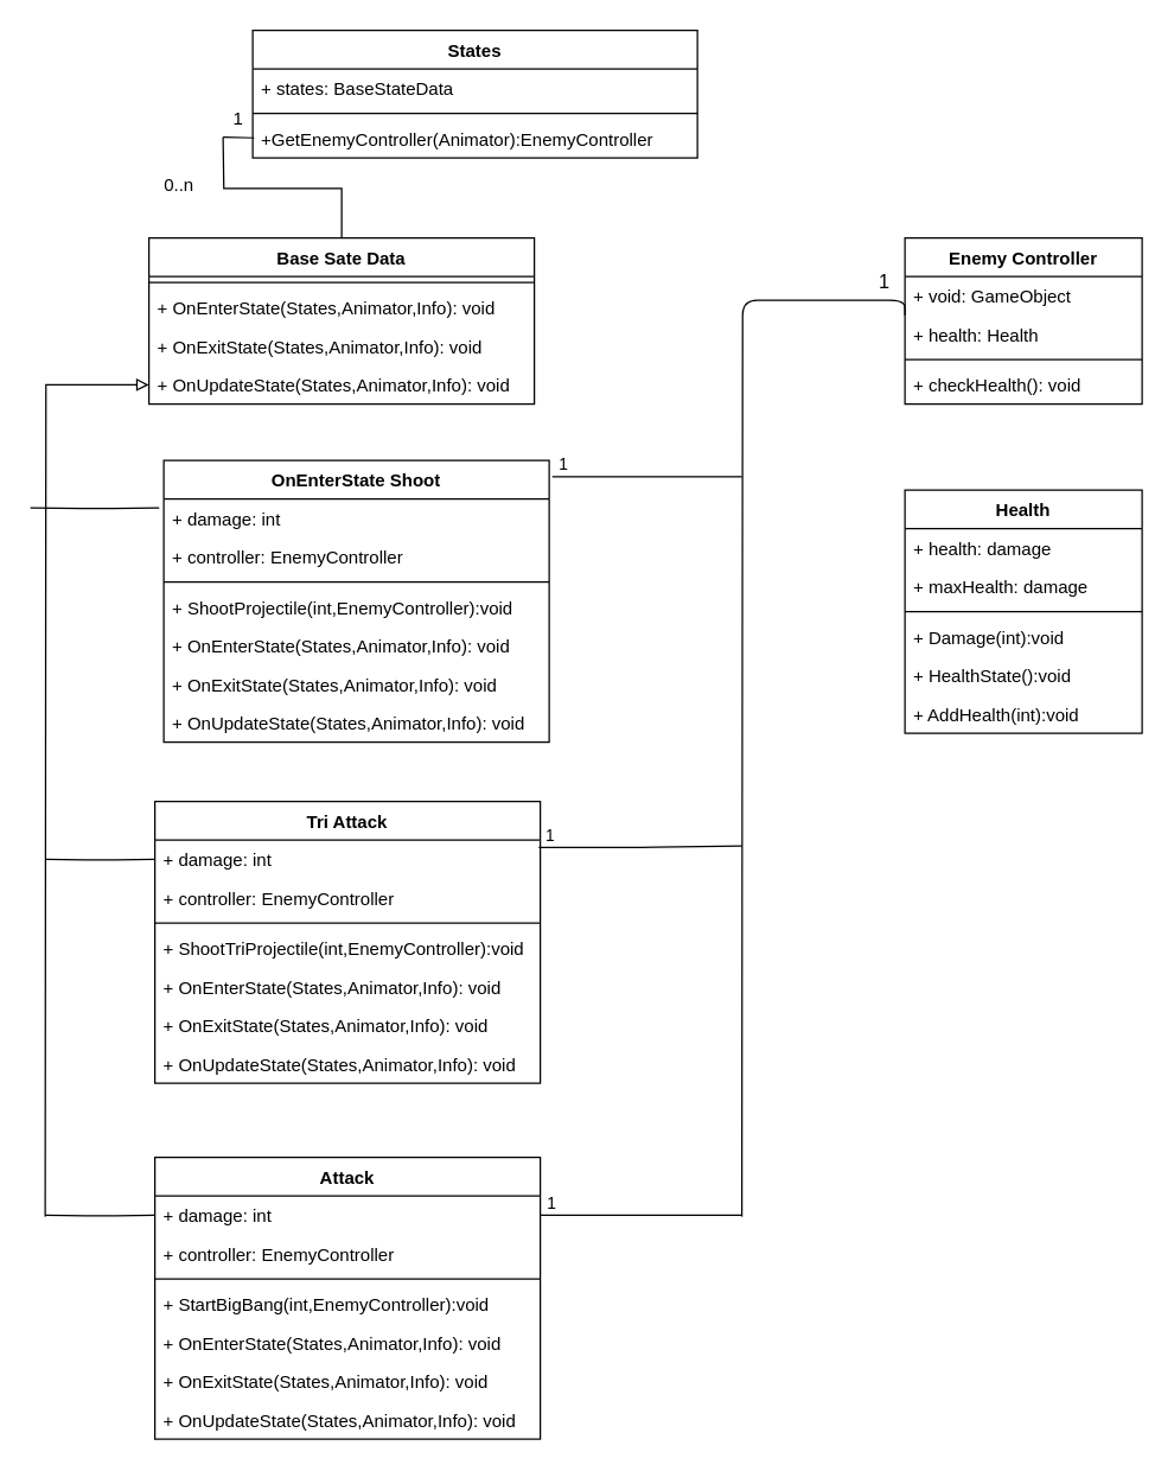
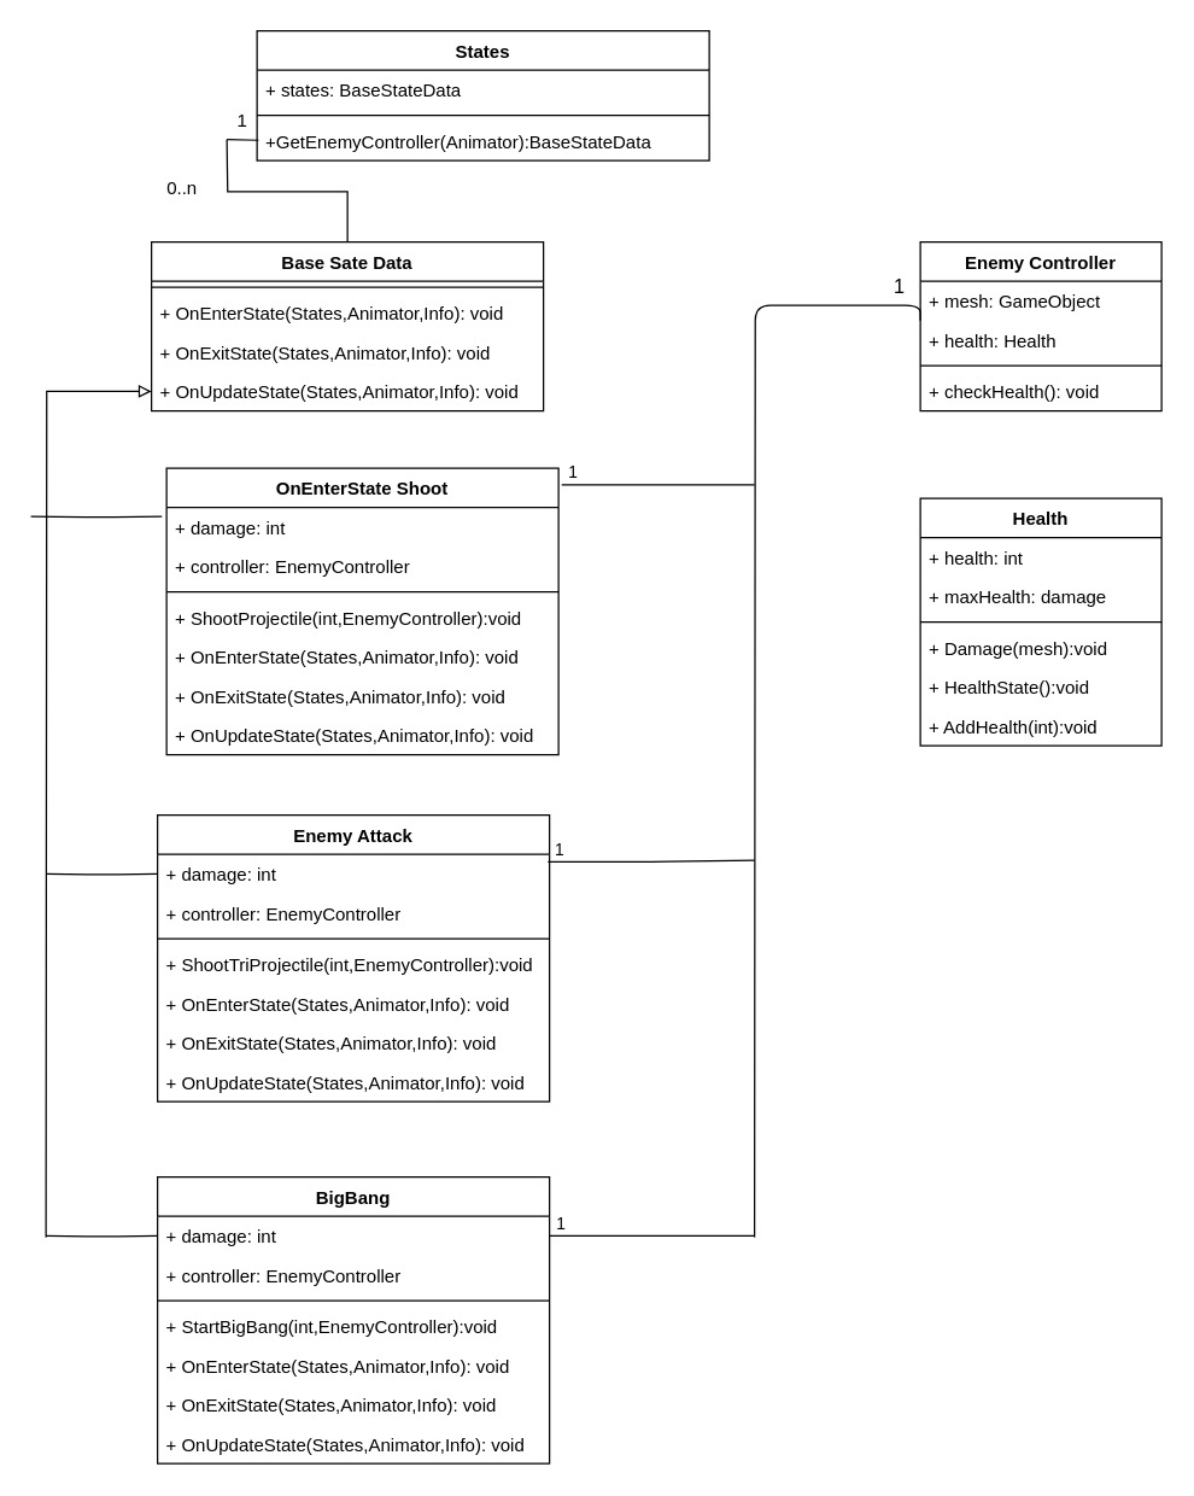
  <mxCell id="0" />
  <mxCell id="1" parent="0" />
  <mxCell id="2" value="Enemy Controller" style="swimlane;fontStyle=1;align=center;verticalAlign=top;childLayout=stackLayout;horizontal=1;startSize=26;horizontalStack=0;resizeParent=1;resizeParentMax=0;resizeLast=0;collapsible=1;marginBottom=0;" vertex="1" parent="1"><mxGeometry x="610" y="160" width="160" height="112" as="geometry"><mxRectangle x="320" y="90" width="130" height="26" as="alternateBounds" /></mxGeometry></mxCell>
- <mxCell id="3" value="+ void: GameObject" style="text;strokeColor=none;fillColor=none;align=left;verticalAlign=top;spacingLeft=4;spacingRight=4;overflow=hidden;rotatable=0;points=[[0,0.5],[1,0.5]];portConstraint=eastwest;" vertex="1" parent="2"><mxGeometry y="26" width="160" height="26" as="geometry" /></mxCell>
+ <mxCell id="3" value="+ mesh: GameObject" style="text;strokeColor=none;fillColor=none;align=left;verticalAlign=top;spacingLeft=4;spacingRight=4;overflow=hidden;rotatable=0;points=[[0,0.5],[1,0.5]];portConstraint=eastwest;" vertex="1" parent="2"><mxGeometry y="26" width="160" height="26" as="geometry" /></mxCell>
  <mxCell id="4" value="+ health: Health" style="text;strokeColor=none;fillColor=none;align=left;verticalAlign=top;spacingLeft=4;spacingRight=4;overflow=hidden;rotatable=0;points=[[0,0.5],[1,0.5]];portConstraint=eastwest;" vertex="1" parent="2"><mxGeometry y="52" width="160" height="26" as="geometry" /></mxCell>
  <mxCell id="5" value="" style="line;strokeWidth=1;fillColor=none;align=left;verticalAlign=middle;spacingTop=-1;spacingLeft=3;spacingRight=3;rotatable=0;labelPosition=right;points=[];portConstraint=eastwest;" vertex="1" parent="2"><mxGeometry y="78" width="160" height="8" as="geometry" /></mxCell>
  <mxCell id="6" value="+ checkHealth(): void" style="text;strokeColor=none;fillColor=none;align=left;verticalAlign=top;spacingLeft=4;spacingRight=4;overflow=hidden;rotatable=0;points=[[0,0.5],[1,0.5]];portConstraint=eastwest;" vertex="1" parent="2"><mxGeometry y="86" width="160" height="26" as="geometry" /></mxCell>
  <mxCell id="7" value="Health" style="swimlane;fontStyle=1;align=center;verticalAlign=top;childLayout=stackLayout;horizontal=1;startSize=26;horizontalStack=0;resizeParent=1;resizeParentMax=0;resizeLast=0;collapsible=1;marginBottom=0;" vertex="1" parent="1"><mxGeometry x="610" y="330" width="160" height="164" as="geometry" /></mxCell>
- <mxCell id="8" value="+ health: damage" style="text;strokeColor=none;fillColor=none;align=left;verticalAlign=top;spacingLeft=4;spacingRight=4;overflow=hidden;rotatable=0;points=[[0,0.5],[1,0.5]];portConstraint=eastwest;" vertex="1" parent="7"><mxGeometry y="26" width="160" height="26" as="geometry" /></mxCell>
+ <mxCell id="8" value="+ health: int" style="text;strokeColor=none;fillColor=none;align=left;verticalAlign=top;spacingLeft=4;spacingRight=4;overflow=hidden;rotatable=0;points=[[0,0.5],[1,0.5]];portConstraint=eastwest;" vertex="1" parent="7"><mxGeometry y="26" width="160" height="26" as="geometry" /></mxCell>
  <mxCell id="9" value="+ maxHealth: damage" style="text;strokeColor=none;fillColor=none;align=left;verticalAlign=top;spacingLeft=4;spacingRight=4;overflow=hidden;rotatable=0;points=[[0,0.5],[1,0.5]];portConstraint=eastwest;" vertex="1" parent="7"><mxGeometry y="52" width="160" height="26" as="geometry" /></mxCell>
  <mxCell id="10" value="" style="line;strokeWidth=1;fillColor=none;align=left;verticalAlign=middle;spacingTop=-1;spacingLeft=3;spacingRight=3;rotatable=0;labelPosition=right;points=[];portConstraint=eastwest;" vertex="1" parent="7"><mxGeometry y="78" width="160" height="8" as="geometry" /></mxCell>
- <mxCell id="11" value="+ Damage(int):void" style="text;strokeColor=none;fillColor=none;align=left;verticalAlign=top;spacingLeft=4;spacingRight=4;overflow=hidden;rotatable=0;points=[[0,0.5],[1,0.5]];portConstraint=eastwest;" vertex="1" parent="7"><mxGeometry y="86" width="160" height="26" as="geometry" /></mxCell>
+ <mxCell id="11" value="+ Damage(mesh):void" style="text;strokeColor=none;fillColor=none;align=left;verticalAlign=top;spacingLeft=4;spacingRight=4;overflow=hidden;rotatable=0;points=[[0,0.5],[1,0.5]];portConstraint=eastwest;" vertex="1" parent="7"><mxGeometry y="86" width="160" height="26" as="geometry" /></mxCell>
  <mxCell id="12" value="+ HealthState():void" style="text;strokeColor=none;fillColor=none;align=left;verticalAlign=top;spacingLeft=4;spacingRight=4;overflow=hidden;rotatable=0;points=[[0,0.5],[1,0.5]];portConstraint=eastwest;" vertex="1" parent="7"><mxGeometry y="112" width="160" height="26" as="geometry" /></mxCell>
  <mxCell id="13" value="+ AddHealth(int):void" style="text;strokeColor=none;fillColor=none;align=left;verticalAlign=top;spacingLeft=4;spacingRight=4;overflow=hidden;rotatable=0;points=[[0,0.5],[1,0.5]];portConstraint=eastwest;" vertex="1" parent="7"><mxGeometry y="138" width="160" height="26" as="geometry" /></mxCell>
  <mxCell id="14" value="" style="edgeStyle=orthogonalEdgeStyle;rounded=0;orthogonalLoop=1;jettySize=auto;html=1;endArrow=none;endFill=0;startArrow=none;" edge="1" parent="1" target="23"><mxGeometry relative="1" as="geometry"><mxPoint x="150" y="92" as="sourcePoint" /></mxGeometry></mxCell>
  <mxCell id="15" value="Base Sate Data" style="swimlane;fontStyle=1;align=center;verticalAlign=top;childLayout=stackLayout;horizontal=1;startSize=26;horizontalStack=0;resizeParent=1;resizeParentMax=0;resizeLast=0;collapsible=1;marginBottom=0;" vertex="1" parent="1"><mxGeometry x="100" y="160" width="260" height="112" as="geometry" /></mxCell>
  <mxCell id="16" value="" style="line;strokeWidth=1;fillColor=none;align=left;verticalAlign=middle;spacingTop=-1;spacingLeft=3;spacingRight=3;rotatable=0;labelPosition=right;points=[];portConstraint=eastwest;" vertex="1" parent="15"><mxGeometry y="26" width="260" height="8" as="geometry" /></mxCell>
  <mxCell id="17" value="+ OnEnterState(States,Animator,Info): void" style="text;strokeColor=none;fillColor=none;align=left;verticalAlign=top;spacingLeft=4;spacingRight=4;overflow=hidden;rotatable=0;points=[[0,0.5],[1,0.5]];portConstraint=eastwest;" vertex="1" parent="15"><mxGeometry y="34" width="260" height="26" as="geometry" /></mxCell>
  <mxCell id="18" value="+ OnExitState(States,Animator,Info): void" style="text;strokeColor=none;fillColor=none;align=left;verticalAlign=top;spacingLeft=4;spacingRight=4;overflow=hidden;rotatable=0;points=[[0,0.5],[1,0.5]];portConstraint=eastwest;" vertex="1" parent="15"><mxGeometry y="60" width="260" height="26" as="geometry" /></mxCell>
  <mxCell id="19" value="+ OnUpdateState(States,Animator,Info): void" style="text;strokeColor=none;fillColor=none;align=left;verticalAlign=top;spacingLeft=4;spacingRight=4;overflow=hidden;rotatable=0;points=[[0,0.5],[1,0.5]];portConstraint=eastwest;" vertex="1" parent="15"><mxGeometry y="86" width="260" height="26" as="geometry" /></mxCell>
  <mxCell id="20" value="States" style="swimlane;fontStyle=1;align=center;verticalAlign=top;childLayout=stackLayout;horizontal=1;startSize=26;horizontalStack=0;resizeParent=1;resizeParentMax=0;resizeLast=0;collapsible=1;marginBottom=0;" vertex="1" parent="1"><mxGeometry x="170" y="20" width="300" height="86" as="geometry" /></mxCell>
  <mxCell id="21" value="+ states: BaseStateData" style="text;strokeColor=none;fillColor=none;align=left;verticalAlign=top;spacingLeft=4;spacingRight=4;overflow=hidden;rotatable=0;points=[[0,0.5],[1,0.5]];portConstraint=eastwest;" vertex="1" parent="20"><mxGeometry y="26" width="300" height="26" as="geometry" /></mxCell>
  <mxCell id="22" value="" style="line;strokeWidth=1;fillColor=none;align=left;verticalAlign=middle;spacingTop=-1;spacingLeft=3;spacingRight=3;rotatable=0;labelPosition=right;points=[];portConstraint=eastwest;" vertex="1" parent="20"><mxGeometry y="52" width="300" height="8" as="geometry" /></mxCell>
- <mxCell id="23" value="+GetEnemyController(Animator):EnemyController" style="text;strokeColor=none;fillColor=none;align=left;verticalAlign=top;spacingLeft=4;spacingRight=4;overflow=hidden;rotatable=0;points=[[0,0.5],[1,0.5]];portConstraint=eastwest;" vertex="1" parent="20"><mxGeometry y="60" width="300" height="26" as="geometry" /></mxCell>
+ <mxCell id="23" value="+GetEnemyController(Animator):BaseStateData" style="text;strokeColor=none;fillColor=none;align=left;verticalAlign=top;spacingLeft=4;spacingRight=4;overflow=hidden;rotatable=0;points=[[0,0.5],[1,0.5]];portConstraint=eastwest;" vertex="1" parent="20"><mxGeometry y="60" width="300" height="26" as="geometry" /></mxCell>
  <mxCell id="24" value="0..n" style="text;html=1;align=center;verticalAlign=middle;resizable=0;points=[];autosize=1;strokeColor=none;fillColor=none;" vertex="1" parent="1"><mxGeometry x="100" y="115" width="40" height="20" as="geometry" /></mxCell>
  <mxCell id="25" value="" style="edgeStyle=orthogonalEdgeStyle;rounded=0;orthogonalLoop=1;jettySize=auto;html=1;endArrow=none;endFill=0;" edge="1" parent="1" source="15"><mxGeometry relative="1" as="geometry"><mxPoint x="230" y="160" as="sourcePoint" /><mxPoint x="150" y="92" as="targetPoint" /></mxGeometry></mxCell>
  <mxCell id="26" value="1" style="text;html=1;align=center;verticalAlign=middle;resizable=0;points=[];autosize=1;strokeColor=none;fillColor=none;" vertex="1" parent="1"><mxGeometry x="150" y="70" width="20" height="20" as="geometry" /></mxCell>
  <mxCell id="27" value="OnEnterState Shoot" style="swimlane;fontStyle=1;align=center;verticalAlign=top;childLayout=stackLayout;horizontal=1;startSize=26;horizontalStack=0;resizeParent=1;resizeParentMax=0;resizeLast=0;collapsible=1;marginBottom=0;" vertex="1" parent="1"><mxGeometry x="110" y="310" width="260" height="190" as="geometry"><mxRectangle x="20" y="320" width="120" height="26" as="alternateBounds" /></mxGeometry></mxCell>
  <mxCell id="28" value="+ damage: int" style="text;strokeColor=none;fillColor=none;align=left;verticalAlign=top;spacingLeft=4;spacingRight=4;overflow=hidden;rotatable=0;points=[[0,0.5],[1,0.5]];portConstraint=eastwest;" vertex="1" parent="27"><mxGeometry y="26" width="260" height="26" as="geometry" /></mxCell>
  <mxCell id="29" value="+ controller: EnemyController" style="text;strokeColor=none;fillColor=none;align=left;verticalAlign=top;spacingLeft=4;spacingRight=4;overflow=hidden;rotatable=0;points=[[0,0.5],[1,0.5]];portConstraint=eastwest;" vertex="1" parent="27"><mxGeometry y="52" width="260" height="26" as="geometry" /></mxCell>
  <mxCell id="30" value="" style="line;strokeWidth=1;fillColor=none;align=left;verticalAlign=middle;spacingTop=-1;spacingLeft=3;spacingRight=3;rotatable=0;labelPosition=right;points=[];portConstraint=eastwest;" vertex="1" parent="27"><mxGeometry y="78" width="260" height="8" as="geometry" /></mxCell>
  <mxCell id="31" value="+ ShootProjectile(int,EnemyController):void" style="text;strokeColor=none;fillColor=none;align=left;verticalAlign=top;spacingLeft=4;spacingRight=4;overflow=hidden;rotatable=0;points=[[0,0.5],[1,0.5]];portConstraint=eastwest;" vertex="1" parent="27"><mxGeometry y="86" width="260" height="26" as="geometry" /></mxCell>
  <mxCell id="32" value="+ OnEnterState(States,Animator,Info): void" style="text;strokeColor=none;fillColor=none;align=left;verticalAlign=top;spacingLeft=4;spacingRight=4;overflow=hidden;rotatable=0;points=[[0,0.5],[1,0.5]];portConstraint=eastwest;" vertex="1" parent="27"><mxGeometry y="112" width="260" height="26" as="geometry" /></mxCell>
  <mxCell id="33" value="+ OnExitState(States,Animator,Info): void" style="text;strokeColor=none;fillColor=none;align=left;verticalAlign=top;spacingLeft=4;spacingRight=4;overflow=hidden;rotatable=0;points=[[0,0.5],[1,0.5]];portConstraint=eastwest;" vertex="1" parent="27"><mxGeometry y="138" width="260" height="26" as="geometry" /></mxCell>
  <mxCell id="34" value="+ OnUpdateState(States,Animator,Info): void" style="text;strokeColor=none;fillColor=none;align=left;verticalAlign=top;spacingLeft=4;spacingRight=4;overflow=hidden;rotatable=0;points=[[0,0.5],[1,0.5]];portConstraint=eastwest;" vertex="1" parent="27"><mxGeometry y="164" width="260" height="26" as="geometry" /></mxCell>
  <mxCell id="35" value="" style="edgeStyle=orthogonalEdgeStyle;rounded=0;orthogonalLoop=1;jettySize=auto;html=1;endArrow=block;endFill=0;entryX=0;entryY=0.5;entryDx=0;entryDy=0;" edge="1" parent="1" target="19"><mxGeometry relative="1" as="geometry"><mxPoint x="30" y="820" as="sourcePoint" /><mxPoint x="360" y="259" as="targetPoint" /></mxGeometry></mxCell>
  <mxCell id="36" value="" style="endArrow=none;html=1;edgeStyle=orthogonalEdgeStyle;strokeColor=default;entryX=0;entryY=0;entryDx=0;entryDy=0;entryPerimeter=0;" edge="1" parent="1" target="4"><mxGeometry relative="1" as="geometry"><mxPoint x="500" y="820" as="sourcePoint" /><mxPoint x="490" y="470" as="targetPoint" /></mxGeometry></mxCell>
  <mxCell id="37" value="1" style="edgeLabel;resizable=0;html=1;align=right;verticalAlign=bottom;fontSize=13;" connectable="0" vertex="1" parent="36"><mxGeometry x="1" relative="1" as="geometry"><mxPoint x="-10" y="-13" as="offset" /></mxGeometry></mxCell>
  <mxCell id="38" value="" style="endArrow=none;html=1;edgeStyle=orthogonalEdgeStyle;fontSize=13;strokeColor=default;exitX=1.008;exitY=0.058;exitDx=0;exitDy=0;exitPerimeter=0;" edge="1" parent="1" source="27"><mxGeometry relative="1" as="geometry"><mxPoint x="330" y="370" as="sourcePoint" /><mxPoint x="500" y="321" as="targetPoint" /></mxGeometry></mxCell>
  <mxCell id="39" value="1" style="edgeLabel;resizable=0;html=1;align=left;verticalAlign=bottom;" connectable="0" vertex="1" parent="38"><mxGeometry x="-1" relative="1" as="geometry"><mxPoint x="3" as="offset" /></mxGeometry></mxCell>
  <mxCell id="40" value="" style="endArrow=none;html=1;edgeStyle=orthogonalEdgeStyle;fontSize=13;strokeColor=default;entryX=-0.012;entryY=0.231;entryDx=0;entryDy=0;entryPerimeter=0;" edge="1" parent="1" target="28"><mxGeometry relative="1" as="geometry"><mxPoint x="20" y="342" as="sourcePoint" /><mxPoint x="490" y="370" as="targetPoint" /></mxGeometry></mxCell>
  <mxCell id="41" value="" style="endArrow=none;html=1;edgeStyle=orthogonalEdgeStyle;fontSize=13;strokeColor=default;entryX=0;entryY=0.5;entryDx=0;entryDy=0;" edge="1" parent="1" target="43"><mxGeometry relative="1" as="geometry"><mxPoint x="30" y="579" as="sourcePoint" /><mxPoint x="110" y="580.006" as="targetPoint" /></mxGeometry></mxCell>
- <mxCell id="42" value="Tri Attack" style="swimlane;fontStyle=1;align=center;verticalAlign=top;childLayout=stackLayout;horizontal=1;startSize=26;horizontalStack=0;resizeParent=1;resizeParentMax=0;resizeLast=0;collapsible=1;marginBottom=0;" vertex="1" parent="1"><mxGeometry x="104" y="540" width="260" height="190" as="geometry"><mxRectangle x="20" y="320" width="120" height="26" as="alternateBounds" /></mxGeometry></mxCell>
+ <mxCell id="42" value="Enemy Attack" style="swimlane;fontStyle=1;align=center;verticalAlign=top;childLayout=stackLayout;horizontal=1;startSize=26;horizontalStack=0;resizeParent=1;resizeParentMax=0;resizeLast=0;collapsible=1;marginBottom=0;" vertex="1" parent="1"><mxGeometry x="104" y="540" width="260" height="190" as="geometry"><mxRectangle x="20" y="320" width="120" height="26" as="alternateBounds" /></mxGeometry></mxCell>
  <mxCell id="43" value="+ damage: int" style="text;strokeColor=none;fillColor=none;align=left;verticalAlign=top;spacingLeft=4;spacingRight=4;overflow=hidden;rotatable=0;points=[[0,0.5],[1,0.5]];portConstraint=eastwest;" vertex="1" parent="42"><mxGeometry y="26" width="260" height="26" as="geometry" /></mxCell>
  <mxCell id="44" value="+ controller: EnemyController" style="text;strokeColor=none;fillColor=none;align=left;verticalAlign=top;spacingLeft=4;spacingRight=4;overflow=hidden;rotatable=0;points=[[0,0.5],[1,0.5]];portConstraint=eastwest;" vertex="1" parent="42"><mxGeometry y="52" width="260" height="26" as="geometry" /></mxCell>
  <mxCell id="45" value="" style="line;strokeWidth=1;fillColor=none;align=left;verticalAlign=middle;spacingTop=-1;spacingLeft=3;spacingRight=3;rotatable=0;labelPosition=right;points=[];portConstraint=eastwest;" vertex="1" parent="42"><mxGeometry y="78" width="260" height="8" as="geometry" /></mxCell>
  <mxCell id="46" value="+ ShootTriProjectile(int,EnemyController):void" style="text;strokeColor=none;fillColor=none;align=left;verticalAlign=top;spacingLeft=4;spacingRight=4;overflow=hidden;rotatable=0;points=[[0,0.5],[1,0.5]];portConstraint=eastwest;" vertex="1" parent="42"><mxGeometry y="86" width="260" height="26" as="geometry" /></mxCell>
  <mxCell id="47" value="+ OnEnterState(States,Animator,Info): void" style="text;strokeColor=none;fillColor=none;align=left;verticalAlign=top;spacingLeft=4;spacingRight=4;overflow=hidden;rotatable=0;points=[[0,0.5],[1,0.5]];portConstraint=eastwest;" vertex="1" parent="42"><mxGeometry y="112" width="260" height="26" as="geometry" /></mxCell>
  <mxCell id="48" value="+ OnExitState(States,Animator,Info): void" style="text;strokeColor=none;fillColor=none;align=left;verticalAlign=top;spacingLeft=4;spacingRight=4;overflow=hidden;rotatable=0;points=[[0,0.5],[1,0.5]];portConstraint=eastwest;" vertex="1" parent="42"><mxGeometry y="138" width="260" height="26" as="geometry" /></mxCell>
  <mxCell id="49" value="+ OnUpdateState(States,Animator,Info): void" style="text;strokeColor=none;fillColor=none;align=left;verticalAlign=top;spacingLeft=4;spacingRight=4;overflow=hidden;rotatable=0;points=[[0,0.5],[1,0.5]];portConstraint=eastwest;" vertex="1" parent="42"><mxGeometry y="164" width="260" height="26" as="geometry" /></mxCell>
  <mxCell id="50" value="" style="endArrow=none;html=1;edgeStyle=orthogonalEdgeStyle;fontSize=13;strokeColor=default;exitX=0.996;exitY=0.192;exitDx=0;exitDy=0;exitPerimeter=0;" edge="1" parent="1" source="43"><mxGeometry relative="1" as="geometry"><mxPoint x="370" y="570.02" as="sourcePoint" /><mxPoint x="500" y="570" as="targetPoint" /></mxGeometry></mxCell>
  <mxCell id="51" value="1" style="edgeLabel;resizable=0;html=1;align=left;verticalAlign=bottom;" connectable="0" vertex="1" parent="50"><mxGeometry x="-1" relative="1" as="geometry"><mxPoint x="3" as="offset" /></mxGeometry></mxCell>
  <mxCell id="52" value="" style="endArrow=none;html=1;edgeStyle=orthogonalEdgeStyle;fontSize=13;strokeColor=default;entryX=0;entryY=0.5;entryDx=0;entryDy=0;" edge="1" parent="1" target="54"><mxGeometry relative="1" as="geometry"><mxPoint x="30" y="819" as="sourcePoint" /><mxPoint x="110" y="830" as="targetPoint" /></mxGeometry></mxCell>
- <mxCell id="53" value="Attack" style="swimlane;fontStyle=1;align=center;verticalAlign=top;childLayout=stackLayout;horizontal=1;startSize=26;horizontalStack=0;resizeParent=1;resizeParentMax=0;resizeLast=0;collapsible=1;marginBottom=0;" vertex="1" parent="1"><mxGeometry x="104" y="780" width="260" height="190" as="geometry"><mxRectangle x="20" y="320" width="120" height="26" as="alternateBounds" /></mxGeometry></mxCell>
+ <mxCell id="53" value="BigBang" style="swimlane;fontStyle=1;align=center;verticalAlign=top;childLayout=stackLayout;horizontal=1;startSize=26;horizontalStack=0;resizeParent=1;resizeParentMax=0;resizeLast=0;collapsible=1;marginBottom=0;" vertex="1" parent="1"><mxGeometry x="104" y="780" width="260" height="190" as="geometry"><mxRectangle x="20" y="320" width="120" height="26" as="alternateBounds" /></mxGeometry></mxCell>
  <mxCell id="54" value="+ damage: int" style="text;strokeColor=none;fillColor=none;align=left;verticalAlign=top;spacingLeft=4;spacingRight=4;overflow=hidden;rotatable=0;points=[[0,0.5],[1,0.5]];portConstraint=eastwest;" vertex="1" parent="53"><mxGeometry y="26" width="260" height="26" as="geometry" /></mxCell>
  <mxCell id="55" value="+ controller: EnemyController" style="text;strokeColor=none;fillColor=none;align=left;verticalAlign=top;spacingLeft=4;spacingRight=4;overflow=hidden;rotatable=0;points=[[0,0.5],[1,0.5]];portConstraint=eastwest;" vertex="1" parent="53"><mxGeometry y="52" width="260" height="26" as="geometry" /></mxCell>
  <mxCell id="56" value="" style="line;strokeWidth=1;fillColor=none;align=left;verticalAlign=middle;spacingTop=-1;spacingLeft=3;spacingRight=3;rotatable=0;labelPosition=right;points=[];portConstraint=eastwest;" vertex="1" parent="53"><mxGeometry y="78" width="260" height="8" as="geometry" /></mxCell>
  <mxCell id="57" value="+ StartBigBang(int,EnemyController):void" style="text;strokeColor=none;fillColor=none;align=left;verticalAlign=top;spacingLeft=4;spacingRight=4;overflow=hidden;rotatable=0;points=[[0,0.5],[1,0.5]];portConstraint=eastwest;" vertex="1" parent="53"><mxGeometry y="86" width="260" height="26" as="geometry" /></mxCell>
  <mxCell id="58" value="+ OnEnterState(States,Animator,Info): void" style="text;strokeColor=none;fillColor=none;align=left;verticalAlign=top;spacingLeft=4;spacingRight=4;overflow=hidden;rotatable=0;points=[[0,0.5],[1,0.5]];portConstraint=eastwest;" vertex="1" parent="53"><mxGeometry y="112" width="260" height="26" as="geometry" /></mxCell>
  <mxCell id="59" value="+ OnExitState(States,Animator,Info): void" style="text;strokeColor=none;fillColor=none;align=left;verticalAlign=top;spacingLeft=4;spacingRight=4;overflow=hidden;rotatable=0;points=[[0,0.5],[1,0.5]];portConstraint=eastwest;" vertex="1" parent="53"><mxGeometry y="138" width="260" height="26" as="geometry" /></mxCell>
  <mxCell id="60" value="+ OnUpdateState(States,Animator,Info): void" style="text;strokeColor=none;fillColor=none;align=left;verticalAlign=top;spacingLeft=4;spacingRight=4;overflow=hidden;rotatable=0;points=[[0,0.5],[1,0.5]];portConstraint=eastwest;" vertex="1" parent="53"><mxGeometry y="164" width="260" height="26" as="geometry" /></mxCell>
  <mxCell id="61" value="" style="endArrow=none;html=1;edgeStyle=orthogonalEdgeStyle;fontSize=13;strokeColor=default;exitX=1;exitY=0.5;exitDx=0;exitDy=0;" edge="1" parent="1" source="54"><mxGeometry relative="1" as="geometry"><mxPoint x="360" y="860.992" as="sourcePoint" /><mxPoint x="500" y="819" as="targetPoint" /></mxGeometry></mxCell>
  <mxCell id="62" value="1" style="edgeLabel;resizable=0;html=1;align=left;verticalAlign=bottom;" connectable="0" vertex="1" parent="61"><mxGeometry x="-1" relative="1" as="geometry"><mxPoint x="3" as="offset" /></mxGeometry></mxCell>
